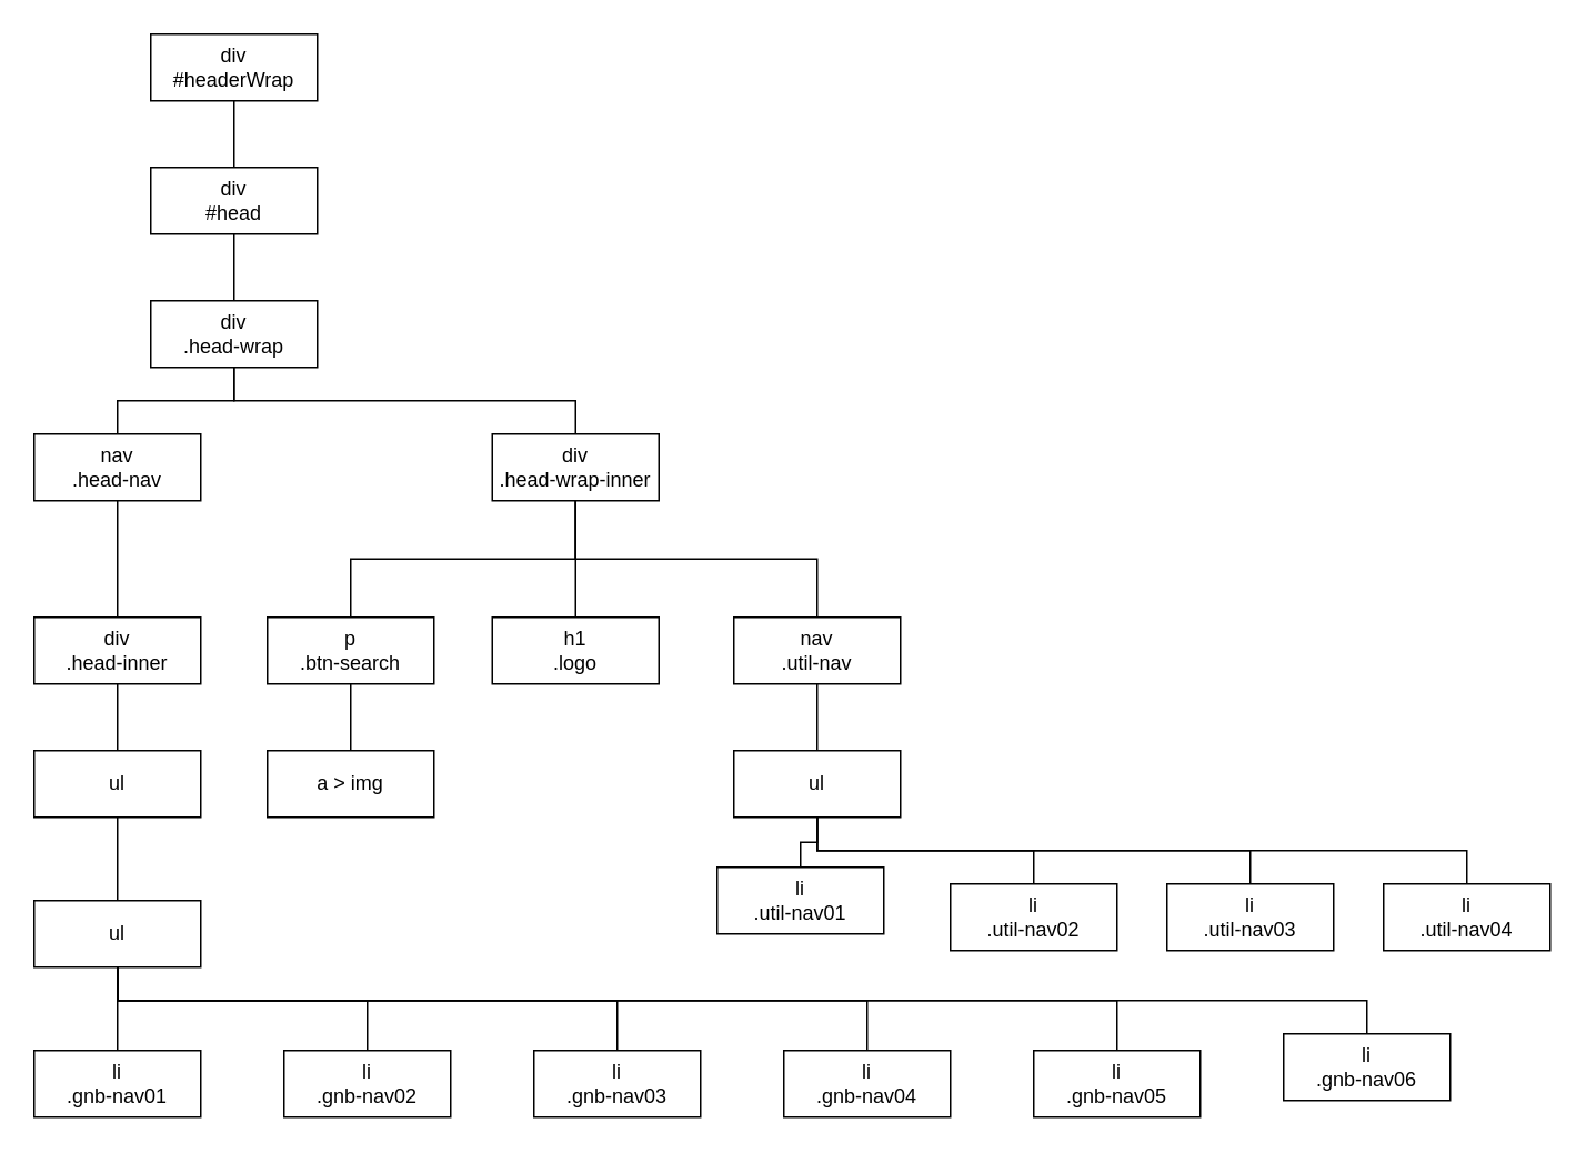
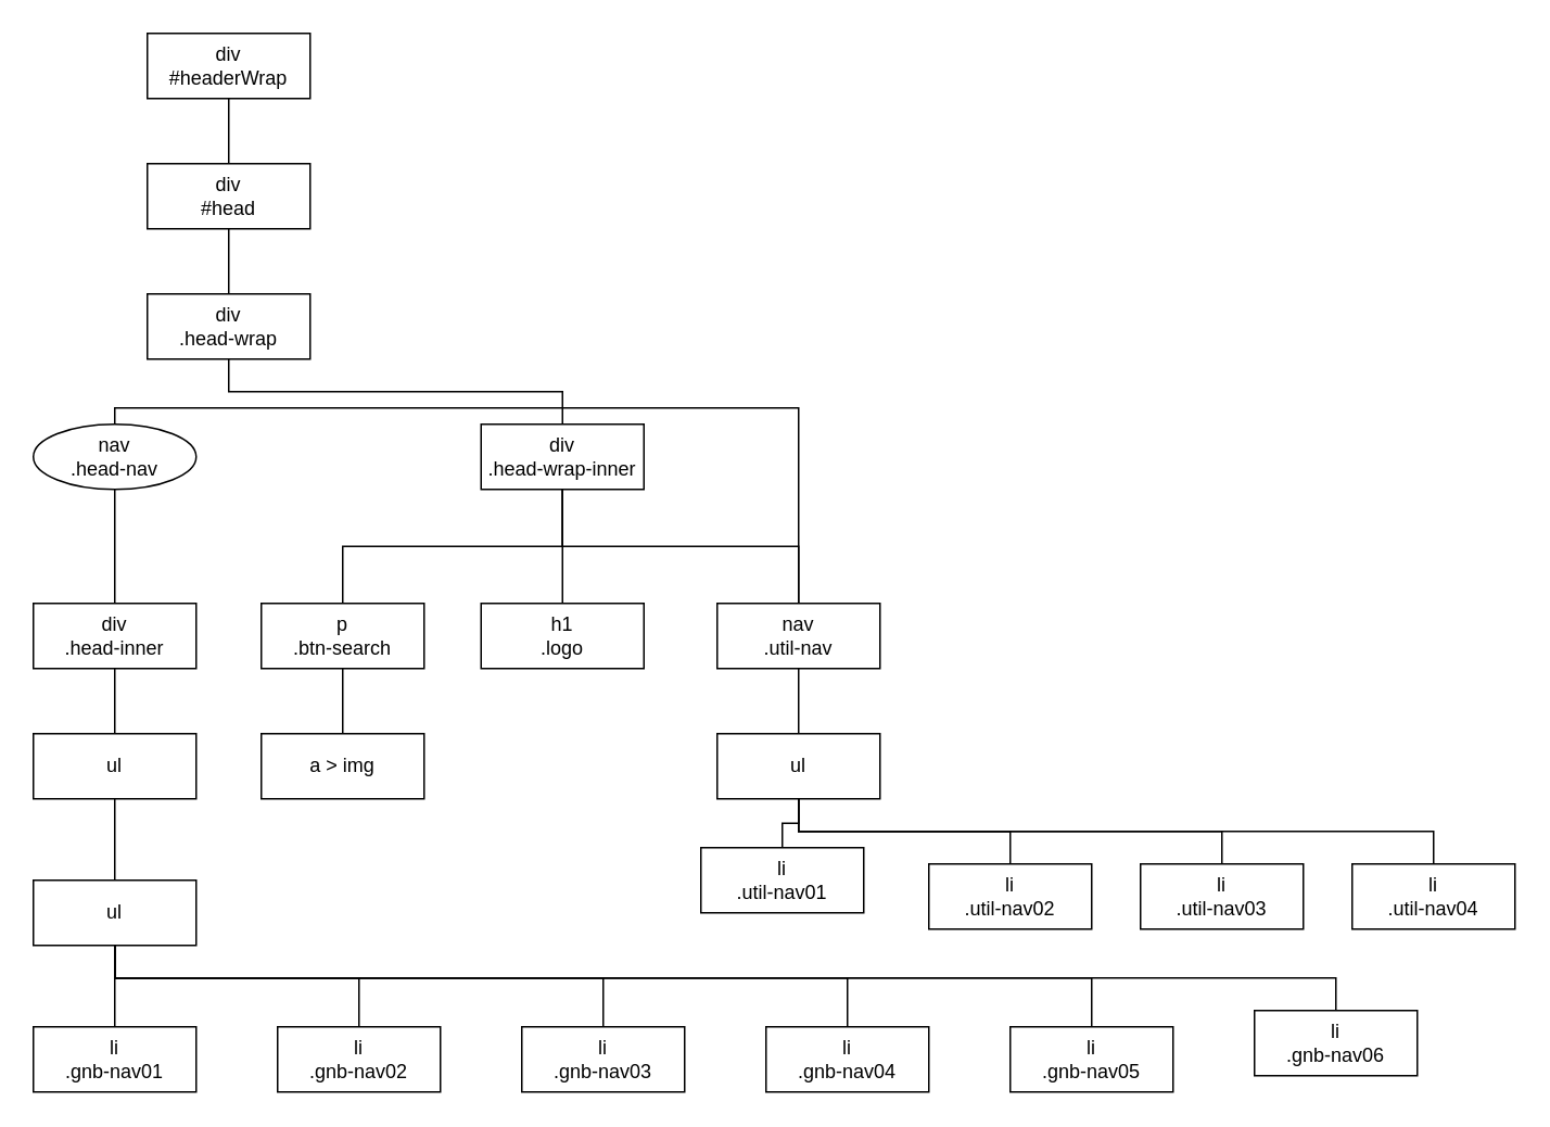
  <mxCell id="0" />
  <mxCell id="1" parent="0" />
  <mxCell id="2" value="" style="edgeStyle=none;rounded=0;html=1;endArrow=none;endFill=0;" edge="1" parent="1" source="3" target="5"><mxGeometry relative="1" as="geometry" /></mxCell>
  <mxCell id="3" value="div&lt;br&gt;#headerWrap" style="rounded=0;whiteSpace=wrap;html=1;" vertex="1" parent="1"><mxGeometry x="90" y="20" width="100" height="40" as="geometry" /></mxCell>
  <mxCell id="4" value="" style="edgeStyle=none;rounded=0;html=1;endArrow=none;endFill=0;" edge="1" parent="1" source="5" target="6"><mxGeometry relative="1" as="geometry" /></mxCell>
  <mxCell id="5" value="div&lt;br&gt;#head&lt;span style=&quot;color: rgba(0 , 0 , 0 , 0) ; font-family: monospace ; font-size: 0px&quot;&gt;%3CmxGraphModel%3E%3Croot%3E%3CmxCell%20id%3D%220%22%2F%3E%3CmxCell%20id%3D%221%22%20parent%3D%220%22%2F%3E%3CmxCell%20id%3D%222%22%20value%3D%22header%22%20style%3D%22rounded%3D0%3BwhiteSpace%3Dwrap%3Bhtml%3D1%3B%22%20vertex%3D%221%22%20parent%3D%221%22%3E%3CmxGeometry%20x%3D%22375%22%20y%3D%2240%22%20width%3D%22100%22%20height%3D%2240%22%20as%3D%22geometry%22%2F%3E%3C%2FmxCell%3E%3C%2Froot%3E%3C%2FmxGraphModel%3E&lt;/span&gt;" style="rounded=0;whiteSpace=wrap;html=1;" vertex="1" parent="1"><mxGeometry x="90" y="100" width="100" height="40" as="geometry" /></mxCell>
  <mxCell id="6" value="div&lt;br&gt;.head-wrap" style="rounded=0;whiteSpace=wrap;html=1;" vertex="1" parent="1"><mxGeometry x="90" y="180" width="100" height="40" as="geometry" /></mxCell>
  <mxCell id="7" style="edgeStyle=orthogonalEdgeStyle;rounded=0;html=1;exitX=0.5;exitY=0;exitDx=0;exitDy=0;endArrow=none;endFill=0;entryX=0.5;entryY=1;entryDx=0;entryDy=0;" edge="1" parent="1" source="8" target="6"><mxGeometry relative="1" as="geometry"><mxPoint x="190" y="220" as="targetPoint" /></mxGeometry></mxCell>
  <mxCell id="8" value="div&lt;br&gt;.head-wrap-inner" style="rounded=0;whiteSpace=wrap;html=1;" vertex="1" parent="1"><mxGeometry x="295" y="260" width="100" height="40" as="geometry" /></mxCell>
  <mxCell id="9" value="h1&lt;br&gt;.logo" style="rounded=0;whiteSpace=wrap;html=1;" vertex="1" parent="1"><mxGeometry x="295" y="370" width="100" height="40" as="geometry" /></mxCell>
  <mxCell id="10" value="" style="edgeStyle=orthogonalEdgeStyle;rounded=0;html=1;endArrow=none;endFill=0;" edge="1" parent="1" source="11" target="13"><mxGeometry relative="1" as="geometry" /></mxCell>
  <mxCell id="11" value="nav&lt;br&gt;.util-nav" style="rounded=0;whiteSpace=wrap;html=1;" vertex="1" parent="1"><mxGeometry x="440" y="370" width="100" height="40" as="geometry" /></mxCell>
  <mxCell id="12" value="" style="edgeStyle=orthogonalEdgeStyle;rounded=0;html=1;endArrow=none;endFill=0;" edge="1" parent="1" source="13" target="14"><mxGeometry relative="1" as="geometry" /></mxCell>
  <mxCell id="13" value="ul" style="rounded=0;whiteSpace=wrap;html=1;" vertex="1" parent="1"><mxGeometry x="440" y="450" width="100" height="40" as="geometry" /></mxCell>
  <mxCell id="14" value="li&lt;br&gt;.util-nav01" style="rounded=0;whiteSpace=wrap;html=1;" vertex="1" parent="1"><mxGeometry x="430" y="520" width="100" height="40" as="geometry" /></mxCell>
  <mxCell id="15" value="li&lt;br&gt;.util-nav02" style="rounded=0;whiteSpace=wrap;html=1;" vertex="1" parent="1"><mxGeometry x="570" y="530" width="100" height="40" as="geometry" /></mxCell>
  <mxCell id="16" value="li&lt;br&gt;.util-nav03" style="rounded=0;whiteSpace=wrap;html=1;" vertex="1" parent="1"><mxGeometry x="700" y="530" width="100" height="40" as="geometry" /></mxCell>
  <mxCell id="17" value="li&lt;br&gt;.util-nav04" style="rounded=0;whiteSpace=wrap;html=1;" vertex="1" parent="1"><mxGeometry x="830" y="530" width="100" height="40" as="geometry" /></mxCell>
  <mxCell id="18" value="" style="endArrow=none;html=1;edgeStyle=orthogonalEdgeStyle;rounded=0;entryX=0.5;entryY=1;entryDx=0;entryDy=0;exitX=0.5;exitY=0;exitDx=0;exitDy=0;" edge="1" parent="1" source="11" target="8"><mxGeometry width="50" height="50" relative="1" as="geometry"><mxPoint x="460" y="320" as="sourcePoint" /><mxPoint x="510" y="270" as="targetPoint" /></mxGeometry></mxCell>
  <mxCell id="19" value="" style="endArrow=none;html=1;edgeStyle=orthogonalEdgeStyle;rounded=0;entryX=0.5;entryY=1;entryDx=0;entryDy=0;exitX=0.5;exitY=0;exitDx=0;exitDy=0;" edge="1" parent="1" source="9" target="8"><mxGeometry width="50" height="50" relative="1" as="geometry"><mxPoint x="520" y="380" as="sourcePoint" /><mxPoint x="400" y="310" as="targetPoint" /></mxGeometry></mxCell>
  <mxCell id="20" value="" style="endArrow=none;html=1;edgeStyle=orthogonalEdgeStyle;rounded=0;entryX=0.5;entryY=1;entryDx=0;entryDy=0;exitX=0.5;exitY=0;exitDx=0;exitDy=0;" edge="1" parent="1" source="15" target="13"><mxGeometry width="50" height="50" relative="1" as="geometry"><mxPoint x="520" y="380" as="sourcePoint" /><mxPoint x="400" y="310" as="targetPoint" /></mxGeometry></mxCell>
  <mxCell id="21" value="" style="endArrow=none;html=1;edgeStyle=orthogonalEdgeStyle;rounded=0;entryX=0.5;entryY=1;entryDx=0;entryDy=0;exitX=0.5;exitY=0;exitDx=0;exitDy=0;" edge="1" parent="1" source="16" target="13"><mxGeometry width="50" height="50" relative="1" as="geometry"><mxPoint x="650" y="570" as="sourcePoint" /><mxPoint x="520" y="500" as="targetPoint" /></mxGeometry></mxCell>
  <mxCell id="22" value="" style="endArrow=none;html=1;edgeStyle=orthogonalEdgeStyle;rounded=0;entryX=0.5;entryY=1;entryDx=0;entryDy=0;exitX=0.5;exitY=0;exitDx=0;exitDy=0;" edge="1" parent="1" source="17" target="13"><mxGeometry width="50" height="50" relative="1" as="geometry"><mxPoint x="640" y="580" as="sourcePoint" /><mxPoint x="510" y="510" as="targetPoint" /></mxGeometry></mxCell>
  <mxCell id="23" value="" style="edgeStyle=orthogonalEdgeStyle;rounded=0;html=1;endArrow=none;endFill=0;" edge="1" parent="1" source="24" target="25"><mxGeometry relative="1" as="geometry" /></mxCell>
  <mxCell id="24" value="p&lt;br&gt;.btn-search&lt;span style=&quot;color: rgba(0 , 0 , 0 , 0) ; font-family: monospace ; font-size: 0px&quot;&gt;%3CmxGraphModel%3E%3Croot%3E%3CmxCell%20id%3D%220%22%2F%3E%3CmxCell%20id%3D%221%22%20parent%3D%220%22%2F%3E%3CmxCell%20id%3D%222%22%20value%3D%22h1%26lt%3Bbr%26gt%3B.logo%22%20style%3D%22rounded%3D0%3BwhiteSpace%3Dwrap%3Bhtml%3D1%3B%22%20vertex%3D%221%22%20parent%3D%221%22%3E%3CmxGeometry%20x%3D%22275%22%20y%3D%22480%22%20width%3D%22100%22%20height%3D%2240%22%20as%3D%22geometry%22%2F%3E%3C%2FmxCell%3E%3C%2Froot%3E%3C%2FmxGraphModel%3E&lt;/span&gt;" style="rounded=0;whiteSpace=wrap;html=1;" vertex="1" parent="1"><mxGeometry x="160" y="370" width="100" height="40" as="geometry" /></mxCell>
  <mxCell id="25" value="a &amp;gt; img" style="rounded=0;whiteSpace=wrap;html=1;" vertex="1" parent="1"><mxGeometry x="160" y="450" width="100" height="40" as="geometry" /></mxCell>
  <mxCell id="26" value="" style="endArrow=none;html=1;edgeStyle=orthogonalEdgeStyle;rounded=0;entryX=0.5;entryY=1;entryDx=0;entryDy=0;exitX=0.5;exitY=0;exitDx=0;exitDy=0;" edge="1" parent="1" source="24" target="8"><mxGeometry width="50" height="50" relative="1" as="geometry"><mxPoint x="305" y="380" as="sourcePoint" /><mxPoint x="400" y="310" as="targetPoint" /></mxGeometry></mxCell>
  <mxCell id="27" value="" style="edgeStyle=orthogonalEdgeStyle;rounded=0;html=1;endArrow=none;endFill=0;" edge="1" parent="1" source="28" target="31"><mxGeometry relative="1" as="geometry" /></mxCell>
- <mxCell id="28" value="nav&lt;br&gt;.head-nav" style="rounded=0;whiteSpace=wrap;html=1;" vertex="1" parent="1"><mxGeometry x="20" y="260" width="100" height="40" as="geometry" /></mxCell>
- <mxCell id="29" value="" style="endArrow=none;html=1;edgeStyle=orthogonalEdgeStyle;rounded=0;entryX=0.5;entryY=1;entryDx=0;entryDy=0;exitX=0.5;exitY=0;exitDx=0;exitDy=0;" edge="1" parent="1" source="28" target="6"><mxGeometry width="50" height="50" relative="1" as="geometry"><mxPoint x="160" y="380" as="sourcePoint" /><mxPoint x="400" y="310" as="targetPoint" /></mxGeometry></mxCell>
+ <mxCell id="28" value="nav&lt;br&gt;.head-nav" style="ellipse;whiteSpace=wrap;html=1;" vertex="1" parent="1"><mxGeometry x="20" y="260" width="100" height="40" as="geometry" /></mxCell>
+ <mxCell id="29" value="" style="endArrow=none;html=1;edgeStyle=orthogonalEdgeStyle;rounded=0;exitX=0.5;exitY=0;exitDx=0;exitDy=0;" edge="1" parent="1" source="28" target="11"><mxGeometry width="50" height="50" relative="1" as="geometry"><mxPoint x="160" y="380" as="sourcePoint" /><mxPoint x="400" y="310" as="targetPoint" /></mxGeometry></mxCell>
  <mxCell id="30" value="" style="edgeStyle=orthogonalEdgeStyle;rounded=0;html=1;endArrow=none;endFill=0;" edge="1" parent="1" source="31" target="33"><mxGeometry relative="1" as="geometry" /></mxCell>
  <mxCell id="31" value="div&lt;br&gt;.head-inner" style="rounded=0;whiteSpace=wrap;html=1;" vertex="1" parent="1"><mxGeometry x="20" y="370" width="100" height="40" as="geometry" /></mxCell>
  <mxCell id="32" value="" style="edgeStyle=orthogonalEdgeStyle;rounded=0;html=1;endArrow=none;endFill=0;" edge="1" parent="1" source="33" target="35"><mxGeometry relative="1" as="geometry" /></mxCell>
  <mxCell id="33" value="ul" style="rounded=0;whiteSpace=wrap;html=1;" vertex="1" parent="1"><mxGeometry x="20" y="450" width="100" height="40" as="geometry" /></mxCell>
  <mxCell id="34" value="" style="edgeStyle=orthogonalEdgeStyle;rounded=0;html=1;endArrow=none;endFill=0;entryX=0.5;entryY=0;entryDx=0;entryDy=0;" edge="1" parent="1" source="35" target="46"><mxGeometry relative="1" as="geometry"><Array as="points"><mxPoint x="70" y="600" /><mxPoint x="820" y="600" /></Array></mxGeometry></mxCell>
  <mxCell id="35" value="ul" style="rounded=0;whiteSpace=wrap;html=1;" vertex="1" parent="1"><mxGeometry x="20" y="540" width="100" height="40" as="geometry" /></mxCell>
  <mxCell id="36" value="" style="edgeStyle=orthogonalEdgeStyle;rounded=0;html=1;endArrow=none;endFill=0;" edge="1" parent="1" source="37" target="35"><mxGeometry relative="1" as="geometry" /></mxCell>
  <mxCell id="37" value="li&lt;br&gt;.gnb-nav01" style="rounded=0;whiteSpace=wrap;html=1;" vertex="1" parent="1"><mxGeometry x="20" y="630" width="100" height="40" as="geometry" /></mxCell>
  <mxCell id="38" style="edgeStyle=orthogonalEdgeStyle;rounded=0;html=1;exitX=0.5;exitY=0;exitDx=0;exitDy=0;entryX=0.5;entryY=1;entryDx=0;entryDy=0;endArrow=none;endFill=0;" edge="1" parent="1" source="39" target="35"><mxGeometry relative="1" as="geometry"><Array as="points"><mxPoint x="220" y="600" /><mxPoint x="70" y="600" /></Array></mxGeometry></mxCell>
  <mxCell id="39" value="li&lt;br&gt;.gnb-nav02" style="rounded=0;whiteSpace=wrap;html=1;" vertex="1" parent="1"><mxGeometry x="170" y="630" width="100" height="40" as="geometry" /></mxCell>
  <mxCell id="40" style="edgeStyle=orthogonalEdgeStyle;rounded=0;html=1;exitX=0.5;exitY=0;exitDx=0;exitDy=0;endArrow=none;endFill=0;" edge="1" parent="1" source="41" target="35"><mxGeometry relative="1" as="geometry"><Array as="points"><mxPoint x="370" y="600" /><mxPoint x="70" y="600" /></Array></mxGeometry></mxCell>
  <mxCell id="41" value="li&lt;br&gt;.gnb-nav03" style="rounded=0;whiteSpace=wrap;html=1;" vertex="1" parent="1"><mxGeometry x="320" y="630" width="100" height="40" as="geometry" /></mxCell>
  <mxCell id="42" style="edgeStyle=orthogonalEdgeStyle;rounded=0;html=1;exitX=0.5;exitY=0;exitDx=0;exitDy=0;endArrow=none;endFill=0;" edge="1" parent="1" source="43"><mxGeometry relative="1" as="geometry"><mxPoint x="70" y="580" as="targetPoint" /><Array as="points"><mxPoint x="520" y="600" /><mxPoint x="70" y="600" /></Array></mxGeometry></mxCell>
  <mxCell id="43" value="li&lt;br&gt;.gnb-nav04" style="rounded=0;whiteSpace=wrap;html=1;" vertex="1" parent="1"><mxGeometry x="470" y="630" width="100" height="40" as="geometry" /></mxCell>
  <mxCell id="44" style="edgeStyle=orthogonalEdgeStyle;rounded=0;html=1;exitX=0.5;exitY=0;exitDx=0;exitDy=0;endArrow=none;endFill=0;" edge="1" parent="1" source="45" target="35"><mxGeometry relative="1" as="geometry"><Array as="points"><mxPoint x="670" y="600" /><mxPoint x="70" y="600" /></Array></mxGeometry></mxCell>
  <mxCell id="45" value="li&lt;br&gt;.gnb-nav05" style="rounded=0;whiteSpace=wrap;html=1;" vertex="1" parent="1"><mxGeometry x="620" y="630" width="100" height="40" as="geometry" /></mxCell>
  <mxCell id="46" value="li&lt;br&gt;.gnb-nav06" style="rounded=0;whiteSpace=wrap;html=1;" vertex="1" parent="1"><mxGeometry x="770" y="620" width="100" height="40" as="geometry" /></mxCell>
